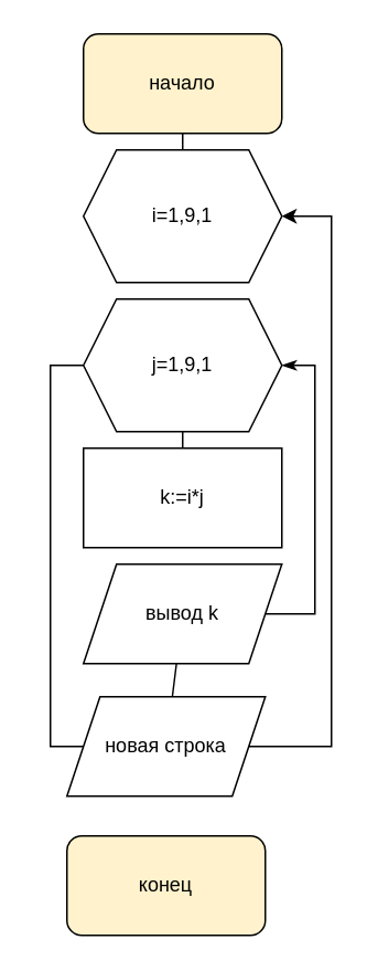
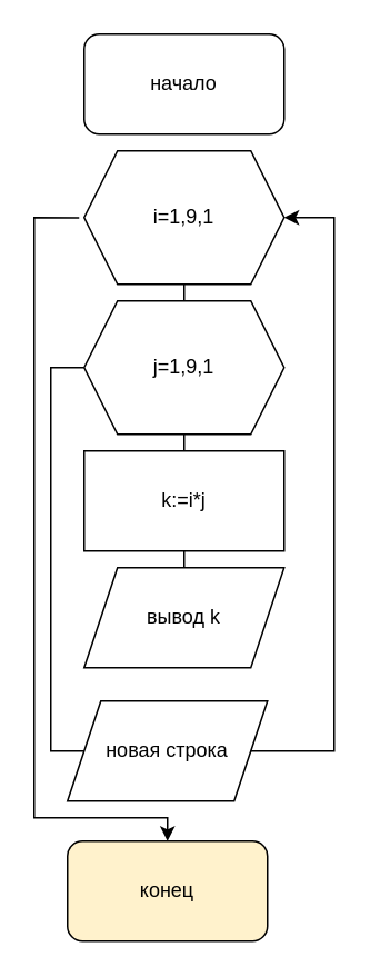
  <mxCell id="0" />
  <mxCell id="1" parent="0" />
- <mxCell id="2" value="начало" style="rounded=1;whiteSpace=wrap;html=1;fillColor=#fff2cc;" vertex="1" parent="1"><mxGeometry x="50" y="20" width="120" height="60" as="geometry" /></mxCell>
+ <mxCell id="2" value="начало" style="rounded=1;whiteSpace=wrap;html=1;" vertex="1" parent="1"><mxGeometry x="50" y="20" width="120" height="60" as="geometry" /></mxCell>
  <mxCell id="3" value="i=1,9,1" style="shape=hexagon;perimeter=hexagonPerimeter2;whiteSpace=wrap;html=1;fixedSize=1;" vertex="1" parent="1"><mxGeometry x="50" y="90" width="120" height="80" as="geometry" /></mxCell>
  <mxCell id="4" value="j=1,9,1" style="shape=hexagon;perimeter=hexagonPerimeter2;whiteSpace=wrap;html=1;fixedSize=1;" vertex="1" parent="1"><mxGeometry x="50" y="180" width="120" height="80" as="geometry" /></mxCell>
  <mxCell id="5" value="k:=i*j" style="rounded=0;whiteSpace=wrap;html=1;" vertex="1" parent="1"><mxGeometry x="50" y="270" width="120" height="60" as="geometry" /></mxCell>
  <mxCell id="6" value="вывод k" style="shape=parallelogram;perimeter=parallelogramPerimeter;whiteSpace=wrap;html=1;fixedSize=1;" vertex="1" parent="1"><mxGeometry x="50" y="340" width="120" height="60" as="geometry" /></mxCell>
  <mxCell id="7" value="новая строка" style="shape=parallelogram;perimeter=parallelogramPerimeter;whiteSpace=wrap;html=1;fixedSize=1;" vertex="1" parent="1"><mxGeometry x="40" y="420" width="120" height="60" as="geometry" /></mxCell>
  <mxCell id="8" value="конец" style="rounded=1;whiteSpace=wrap;html=1;fillColor=#fff2cc;" vertex="1" parent="1"><mxGeometry x="40" y="504" width="120" height="60" as="geometry" /></mxCell>
- <mxCell id="9" value="" style="endArrow=none;html=1;entryX=0.5;entryY=1;entryDx=0;entryDy=0;" edge="1" parent="1" source="3" target="2"><mxGeometry width="50" height="50" relative="1" as="geometry"><mxPoint x="210" y="150" as="sourcePoint" /><mxPoint x="260" y="100" as="targetPoint" /></mxGeometry></mxCell>
+ <mxCell id="9" value="" style="endArrow=none;html=1;" edge="1" parent="1" source="3" target="4"><mxGeometry width="50" height="50" relative="1" as="geometry"><mxPoint x="210" y="150" as="sourcePoint" /><mxPoint x="260" y="100" as="targetPoint" /></mxGeometry></mxCell>
  <mxCell id="10" value="" style="endArrow=none;html=1;entryX=0.5;entryY=1;entryDx=0;entryDy=0;" edge="1" parent="1" source="5" target="4"><mxGeometry width="50" height="50" relative="1" as="geometry"><mxPoint x="260" y="320" as="sourcePoint" /><mxPoint x="310" y="270" as="targetPoint" /></mxGeometry></mxCell>
- <mxCell id="11" value="" style="endArrow=none;html=1;" edge="1" parent="1" source="6" target="7"><mxGeometry width="50" height="50" relative="1" as="geometry"><mxPoint x="210" y="390" as="sourcePoint" /><mxPoint x="260" y="340" as="targetPoint" /></mxGeometry></mxCell>
- <mxCell id="12" value="" style="endArrow=classicThin;html=1;exitX=1;exitY=0.5;exitDx=0;exitDy=0;entryX=1;entryY=0.5;entryDx=0;entryDy=0;endFill=1;rounded=0;" edge="1" parent="1" source="6" target="4"><mxGeometry width="50" height="50" relative="1" as="geometry"><mxPoint x="210" y="330" as="sourcePoint" /><mxPoint x="220" y="220" as="targetPoint" /><Array as="points"><mxPoint x="190" y="370" /><mxPoint x="190" y="300" /><mxPoint x="190" y="220" /></Array></mxGeometry></mxCell>
+ <mxCell id="11" value="" style="endArrow=none;html=1;entryX=0.5;entryY=1;entryDx=0;entryDy=0;" edge="1" parent="1" source="6" target="5"><mxGeometry width="50" height="50" relative="1" as="geometry"><mxPoint x="210" y="390" as="sourcePoint" /><mxPoint x="260" y="340" as="targetPoint" /></mxGeometry></mxCell>
  <mxCell id="13" value="" style="endArrow=none;html=1;exitX=0;exitY=0.5;exitDx=0;exitDy=0;entryX=0;entryY=0.5;entryDx=0;entryDy=0;rounded=0;" edge="1" parent="1" source="4" target="7"><mxGeometry width="50" height="50" relative="1" as="geometry"><mxPoint x="10" y="220" as="sourcePoint" /><mxPoint x="40" y="490" as="targetPoint" /><Array as="points"><mxPoint x="30" y="220" /><mxPoint x="30" y="450" /></Array></mxGeometry></mxCell>
  <mxCell id="14" value="" style="endArrow=classic;html=1;exitX=1;exitY=0.5;exitDx=0;exitDy=0;entryX=1;entryY=0.5;entryDx=0;entryDy=0;rounded=0;" edge="1" parent="1" source="7" target="3"><mxGeometry width="50" height="50" relative="1" as="geometry"><mxPoint x="260" y="440" as="sourcePoint" /><mxPoint x="260" y="150" as="targetPoint" /><Array as="points"><mxPoint x="200" y="450" /><mxPoint x="200" y="310" /><mxPoint x="200" y="130" /></Array></mxGeometry></mxCell>
+ <mxCell id="15" value="" style="endArrow=classic;html=1;exitX=-0.025;exitY=0.503;exitDx=0;exitDy=0;exitPerimeter=0;entryX=0.5;entryY=0;entryDx=0;entryDy=0;rounded=0;" edge="1" parent="1" source="3" target="8"><mxGeometry width="50" height="50" relative="1" as="geometry"><mxPoint x="270" y="310" as="sourcePoint" /><mxPoint x="108" y="532" as="targetPoint" /><Array as="points"><mxPoint x="20" y="130" /><mxPoint x="20" y="160" /><mxPoint x="20" y="330" /><mxPoint x="20" y="490" /><mxPoint x="100" y="490" /></Array></mxGeometry></mxCell>
